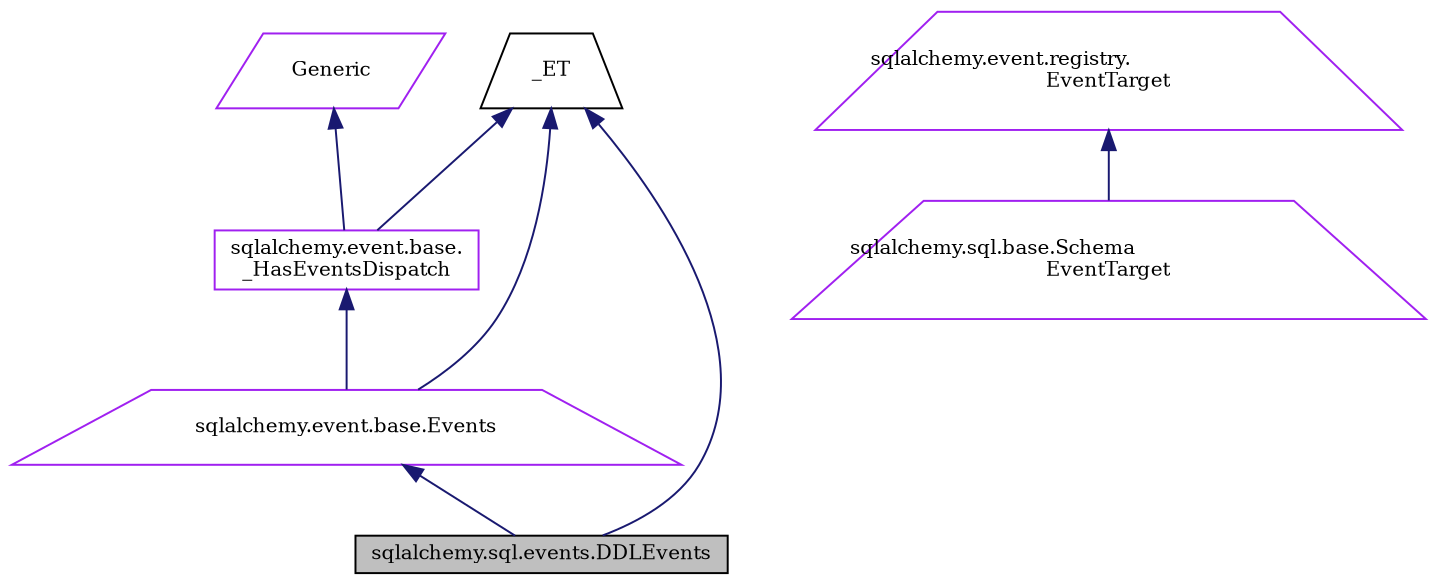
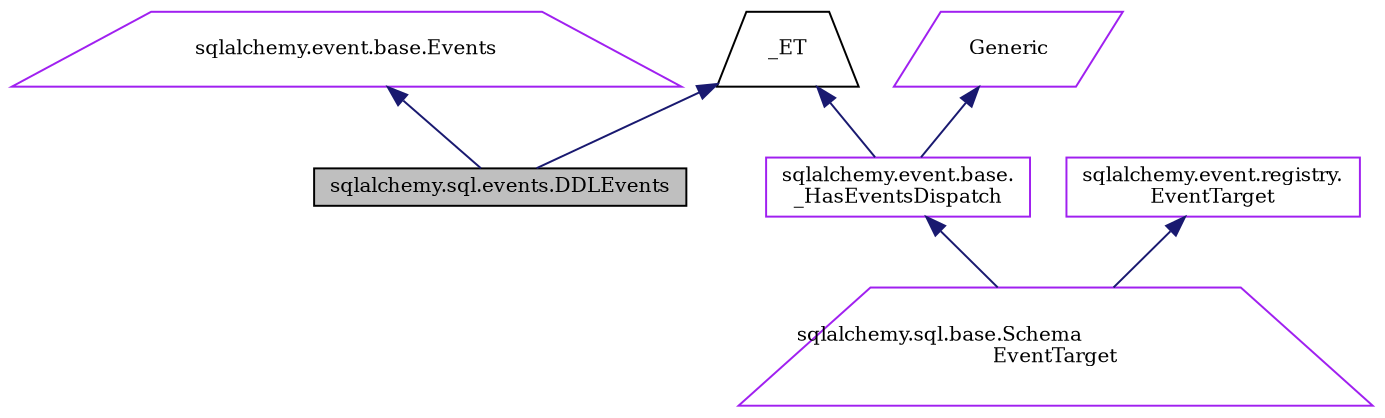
  digraph {
    fontname="DejaVu Serif"
    node [color=purple fillcolor=white fontname="DejaVu Serif" fontsize=10 shape=trapezium style=filled]
    edge [color=midnightblue dir=back fontname="DejaVu Serif" fontsize=10 labelfontname=Helvetica labelfontsize=10 style=solid]
    n1 [color=black fillcolor=grey75 fontcolor=black height=0.2 label="sqlalchemy.sql.events.DDLEvents" shape=box width=0.4]
    n2 [height=0.2 label="sqlalchemy.event.base.Events" width=0.4]
    n3 [height=0.2 label="sqlalchemy.event.base.\l_HasEventsDispatch" shape=box width=0.4]
    n4 [height=0.2 label=Generic shape=parallelogram width=0.4]
    n5 [color=black height=0.2 label=_ET width=0.4]
    n6 [height=0.2 label="sqlalchemy.sql.base.Schema\lEventTarget" width=0.4]
-   n7 [height=0.2 label="sqlalchemy.event.registry.\lEventTarget" width=0.4]
+   n7 [height=0.2 label="sqlalchemy.event.registry.\lEventTarget" shape=box width=0.4]
    n2 -> n1
-   n3 -> n2
+   n3 -> n6
    n4 -> n3
    n5 -> n1
-   n5 -> n2
    n5 -> n3
    n7 -> n6
  }
